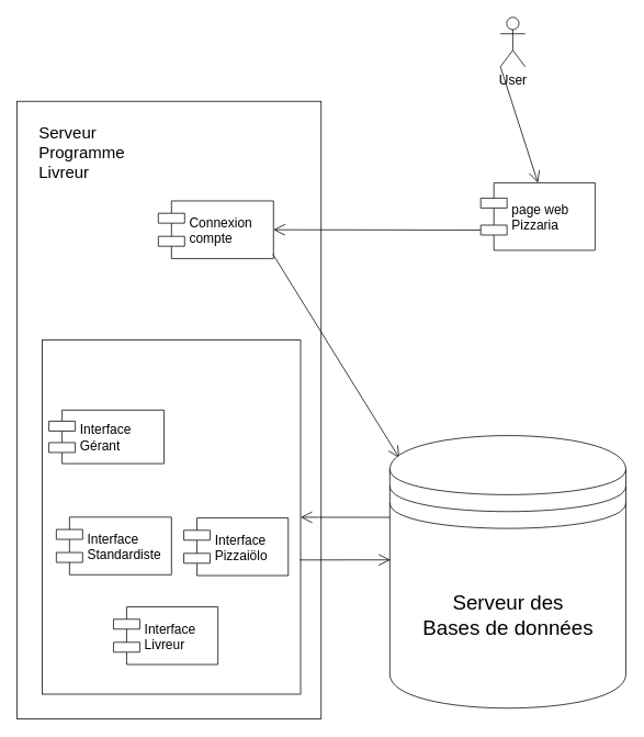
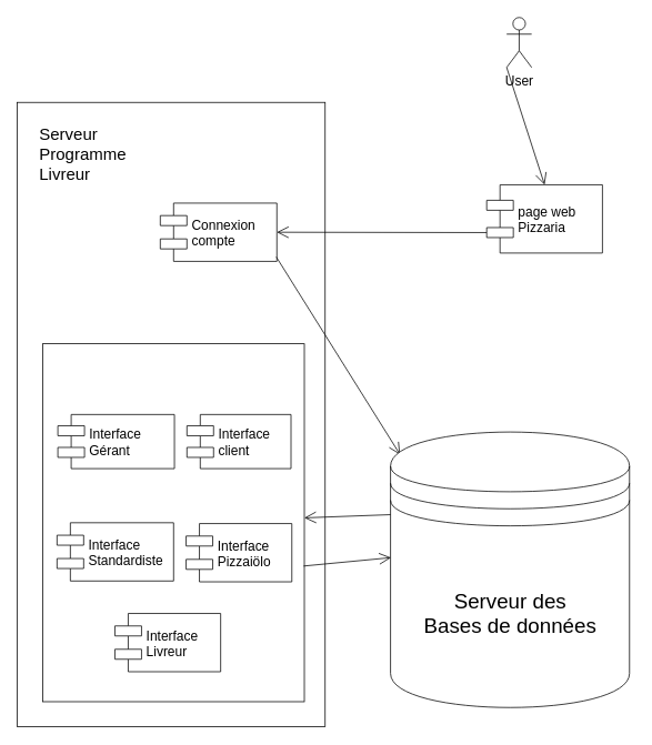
  <mxCell id="0" />
  <mxCell id="1" parent="0" />
  <mxCell id="2" value="" style="html=1;" parent="1" vertex="1"><mxGeometry x="20" y="122" width="370" height="750" as="geometry" /></mxCell>
  <mxCell id="3" value="" style="html=1;" parent="2" vertex="1"><mxGeometry x="31" y="290" width="314" height="430" as="geometry" /></mxCell>
+ <mxCell id="4" value="Interface&#10;client" style="shape=component;align=left;spacingLeft=36;fontSize=16;" parent="2" vertex="1"><mxGeometry x="204" y="375" width="125" height="65" as="geometry" /></mxCell>
  <mxCell id="5" value="Interface&#10;Standardiste" style="shape=component;align=left;spacingLeft=36;fontSize=16;" parent="2" vertex="1"><mxGeometry x="48" y="505" width="140" height="70" as="geometry" /></mxCell>
  <mxCell id="6" value="Interface&#10;Pizzaiölo" style="shape=component;align=left;spacingLeft=36;fontSize=16;" parent="2" vertex="1"><mxGeometry x="203" y="506" width="127" height="70" as="geometry" /></mxCell>
- <mxCell id="7" value="Interface&#10;Gérant" style="shape=component;align=left;spacingLeft=36;fontSize=16;" parent="2" vertex="1"><mxGeometry x="39" y="375" width="140" height="65" as="geometry" /></mxCell>
+ <mxCell id="7" value="Interface&#10;Gérant" style="shape=component;align=left;spacingLeft=36;fontSize=16;" parent="2" vertex="1"><mxGeometry x="49" y="375" width="140" height="65" as="geometry" /></mxCell>
  <mxCell id="8" value="&lt;span style=&quot;font-size: 20px ; text-align: center&quot;&gt;Serveur&lt;br&gt;&lt;/span&gt;&lt;span style=&quot;font-size: 20px ; text-align: center&quot;&gt;Programme&lt;/span&gt;&lt;br style=&quot;padding: 0px ; margin: 0px ; font-size: 20px ; text-align: center&quot;&gt;&lt;span style=&quot;font-size: 20px ; text-align: center&quot;&gt;Livreur&lt;br&gt;&lt;/span&gt;" style="text;html=1;resizable=0;points=[];autosize=1;align=left;verticalAlign=top;spacingTop=-4;fontSize=16;" parent="2" vertex="1"><mxGeometry x="25" y="24" width="120" height="60" as="geometry" /></mxCell>
  <mxCell id="9" value="Interface&#10;Livreur" style="shape=component;align=left;spacingLeft=36;fontSize=16;" parent="2" vertex="1"><mxGeometry x="117.5" y="614" width="127" height="70" as="geometry" /></mxCell>
  <mxCell id="10" value="&lt;font style=&quot;font-size: 16px&quot;&gt;User&lt;/font&gt;" style="shape=umlActor;verticalLabelPosition=bottom;labelBackgroundColor=#ffffff;verticalAlign=top;html=1;outlineConnect=0;" parent="1" vertex="1"><mxGeometry x="608" y="20" width="30" height="60" as="geometry" /></mxCell>
  <mxCell id="11" value="Connexion&#10;compte" style="shape=component;align=left;spacingLeft=36;fontSize=16;" parent="1" vertex="1"><mxGeometry x="192" y="243" width="140" height="70" as="geometry" /></mxCell>
  <mxCell id="12" value="" style="endArrow=open;endFill=1;endSize=12;html=1;exitX=0;exitY=1;exitDx=0;exitDy=0;exitPerimeter=0;entryX=0.5;entryY=0;entryDx=0;entryDy=0;" parent="1" source="10" target="18" edge="1"><mxGeometry width="160" relative="1" as="geometry"><mxPoint x="505" y="-14" as="sourcePoint" /><mxPoint x="651.75" y="220" as="targetPoint" /></mxGeometry></mxCell>
  <mxCell id="13" value="" style="endArrow=open;endFill=1;endSize=12;html=1;exitX=0.995;exitY=0.924;exitDx=0;exitDy=0;entryX=0.04;entryY=0.082;entryDx=0;entryDy=0;entryPerimeter=0;exitPerimeter=0;" parent="1" source="11" target="14" edge="1"><mxGeometry width="160" relative="1" as="geometry"><mxPoint x="15" y="896" as="sourcePoint" /><mxPoint x="477.163" y="563" as="targetPoint" /></mxGeometry></mxCell>
- <mxCell id="14" value="&lt;font style=&quot;font-size: 25px&quot;&gt;Serveur des&lt;br&gt;Bases de données&lt;br&gt;&lt;/font&gt;" style="shape=datastore;whiteSpace=wrap;html=1;" parent="1" vertex="1"><mxGeometry x="473.5" y="528" width="287" height="331" as="geometry" /></mxCell>
+ <mxCell id="14" value="&lt;font style=&quot;font-size: 25px&quot;&gt;Serveur des&lt;br&gt;Bases de données&lt;br&gt;&lt;/font&gt;" style="shape=datastore;whiteSpace=wrap;html=1;" parent="1" vertex="1"><mxGeometry x="468.5" y="518" width="287" height="331" as="geometry" /></mxCell>
  <mxCell id="15" value="" style="endArrow=open;endFill=1;endSize=12;html=1;fontSize=16;exitX=0;exitY=0.3;exitDx=0;exitDy=0;" parent="1" source="14" target="3" edge="1"><mxGeometry width="160" relative="1" as="geometry"><mxPoint x="25" y="896" as="sourcePoint" /><mxPoint x="185" y="896" as="targetPoint" /></mxGeometry></mxCell>
  <mxCell id="16" value="" style="endArrow=open;endFill=1;endSize=12;html=1;fontSize=16;entryX=1;entryY=0.5;entryDx=0;entryDy=0;exitX=0;exitY=0.7;exitDx=0;exitDy=0;" parent="1" source="18" target="11" edge="1"><mxGeometry width="160" relative="1" as="geometry"><mxPoint x="547.5" y="277.4" as="sourcePoint" /><mxPoint x="185" y="896" as="targetPoint" /></mxGeometry></mxCell>
  <mxCell id="17" value="" style="endArrow=open;endFill=1;endSize=12;html=1;fontSize=16;exitX=0.997;exitY=0.621;exitDx=0;exitDy=0;exitPerimeter=0;entryX=0.002;entryY=0.456;entryDx=0;entryDy=0;entryPerimeter=0;" parent="1" source="3" target="14" edge="1"><mxGeometry width="160" relative="1" as="geometry"><mxPoint x="25" y="896" as="sourcePoint" /><mxPoint x="471" y="681" as="targetPoint" /></mxGeometry></mxCell>
  <mxCell id="18" value="page web&#10;Pizzaria" style="shape=component;align=left;spacingLeft=36;fontSize=16;" parent="1" vertex="1"><mxGeometry x="584" y="221" width="139" height="82" as="geometry" /></mxCell>
